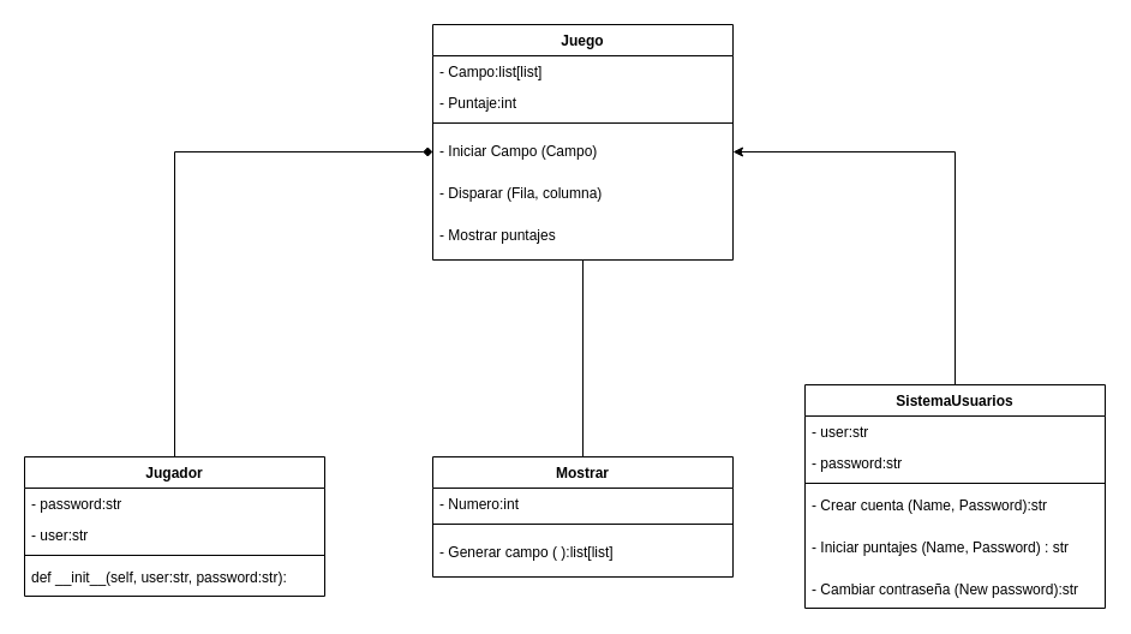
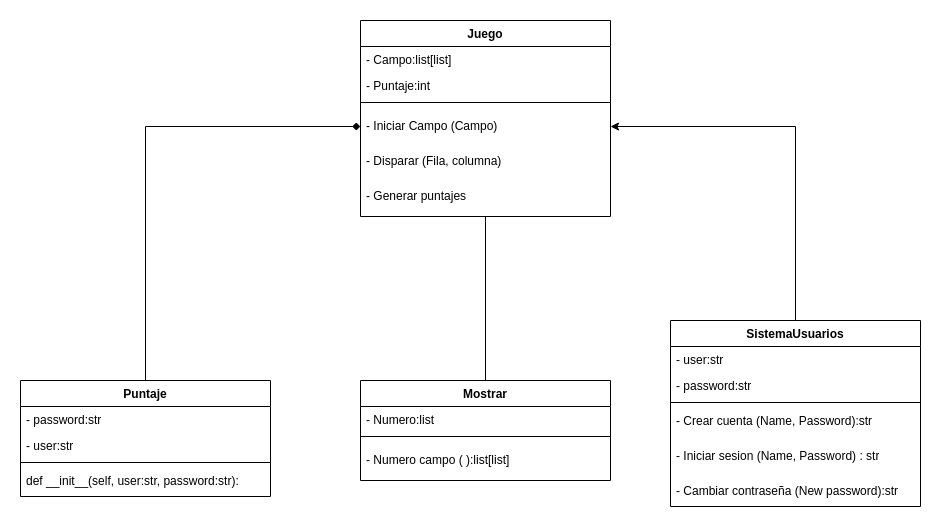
  <mxCell id="0" />
  <mxCell id="1" parent="0" />
  <mxCell id="2" value="" style="edgeStyle=orthogonalEdgeStyle;rounded=0;orthogonalLoop=1;jettySize=auto;html=1;endArrow=none;startFill=0;" edge="1" parent="1" source="3" target="17"><mxGeometry relative="1" as="geometry" /></mxCell>
  <mxCell id="3" value="Juego" style="swimlane;fontStyle=1;align=center;verticalAlign=top;childLayout=stackLayout;horizontal=1;startSize=26;horizontalStack=0;resizeParent=1;resizeParentMax=0;resizeLast=0;collapsible=1;marginBottom=0;whiteSpace=wrap;html=1;" parent="1" vertex="1"><mxGeometry x="360" y="20" width="250" height="196" as="geometry"><mxRectangle x="50" y="220" width="80" height="30" as="alternateBounds" /></mxGeometry></mxCell>
  <mxCell id="4" value="- Campo:list[list]" style="text;strokeColor=none;fillColor=none;align=left;verticalAlign=top;spacingLeft=4;spacingRight=4;overflow=hidden;rotatable=0;points=[[0,0.5],[1,0.5]];portConstraint=eastwest;whiteSpace=wrap;html=1;" parent="3" vertex="1"><mxGeometry y="26" width="250" height="26" as="geometry" /></mxCell>
  <mxCell id="5" value="- Puntaje:int" style="text;strokeColor=none;fillColor=none;align=left;verticalAlign=top;spacingLeft=4;spacingRight=4;overflow=hidden;rotatable=0;points=[[0,0.5],[1,0.5]];portConstraint=eastwest;whiteSpace=wrap;html=1;" parent="3" vertex="1"><mxGeometry y="52" width="250" height="26" as="geometry" /></mxCell>
  <mxCell id="6" value="" style="line;strokeWidth=1;fillColor=none;align=left;verticalAlign=middle;spacingTop=-1;spacingLeft=3;spacingRight=3;rotatable=0;labelPosition=right;points=[];portConstraint=eastwest;strokeColor=inherit;" parent="3" vertex="1"><mxGeometry y="78" width="250" height="8" as="geometry" /></mxCell>
  <mxCell id="7" value="- Iniciar Campo (Campo)" style="text;strokeColor=none;fillColor=none;align=left;verticalAlign=middle;spacingLeft=4;spacingRight=4;overflow=hidden;points=[[0,0.5],[1,0.5]];portConstraint=eastwest;rotatable=0;whiteSpace=wrap;html=1;" parent="3" vertex="1"><mxGeometry y="86" width="250" height="40" as="geometry" /></mxCell>
  <mxCell id="8" value="- Disparar (Fila, columna)" style="text;strokeColor=none;fillColor=none;align=left;verticalAlign=middle;spacingLeft=4;spacingRight=4;overflow=hidden;points=[[0,0.5],[1,0.5]];portConstraint=eastwest;rotatable=0;whiteSpace=wrap;html=1;" parent="3" vertex="1"><mxGeometry y="126" width="250" height="30" as="geometry" /></mxCell>
- <mxCell id="9" value="- Mostrar puntajes" style="text;strokeColor=none;fillColor=none;align=left;verticalAlign=middle;spacingLeft=4;spacingRight=4;overflow=hidden;points=[[0,0.5],[1,0.5]];portConstraint=eastwest;rotatable=0;whiteSpace=wrap;html=1;" parent="3" vertex="1"><mxGeometry y="156" width="250" height="40" as="geometry" /></mxCell>
+ <mxCell id="9" value="- Generar puntajes" style="text;strokeColor=none;fillColor=none;align=left;verticalAlign=middle;spacingLeft=4;spacingRight=4;overflow=hidden;points=[[0,0.5],[1,0.5]];portConstraint=eastwest;rotatable=0;whiteSpace=wrap;html=1;" parent="3" vertex="1"><mxGeometry y="156" width="250" height="40" as="geometry" /></mxCell>
  <mxCell id="10" value="SistemaUsuarios" style="swimlane;fontStyle=1;align=center;verticalAlign=top;childLayout=stackLayout;horizontal=1;startSize=26;horizontalStack=0;resizeParent=1;resizeParentMax=0;resizeLast=0;collapsible=1;marginBottom=0;whiteSpace=wrap;html=1;" vertex="1" parent="1"><mxGeometry x="670" y="320" width="250" height="186" as="geometry"><mxRectangle x="50" y="220" width="80" height="30" as="alternateBounds" /></mxGeometry></mxCell>
  <mxCell id="11" value="- user:str" style="text;strokeColor=none;fillColor=none;align=left;verticalAlign=top;spacingLeft=4;spacingRight=4;overflow=hidden;rotatable=0;points=[[0,0.5],[1,0.5]];portConstraint=eastwest;whiteSpace=wrap;html=1;" vertex="1" parent="10"><mxGeometry y="26" width="250" height="26" as="geometry" /></mxCell>
  <mxCell id="12" value="- password:str" style="text;strokeColor=none;fillColor=none;align=left;verticalAlign=top;spacingLeft=4;spacingRight=4;overflow=hidden;rotatable=0;points=[[0,0.5],[1,0.5]];portConstraint=eastwest;whiteSpace=wrap;html=1;" parent="10" vertex="1"><mxGeometry y="52" width="250" height="26" as="geometry" /></mxCell>
  <mxCell id="13" value="" style="line;strokeWidth=1;fillColor=none;align=left;verticalAlign=middle;spacingTop=-1;spacingLeft=3;spacingRight=3;rotatable=0;labelPosition=right;points=[];portConstraint=eastwest;strokeColor=inherit;" vertex="1" parent="10"><mxGeometry y="78" width="250" height="8" as="geometry" /></mxCell>
  <mxCell id="14" value="- Crear cuenta (Name, Password):str" style="text;strokeColor=none;fillColor=none;align=left;verticalAlign=middle;spacingLeft=4;spacingRight=4;overflow=hidden;points=[[0,0.5],[1,0.5]];portConstraint=eastwest;rotatable=0;whiteSpace=wrap;html=1;" parent="10" vertex="1"><mxGeometry y="86" width="250" height="30" as="geometry" /></mxCell>
- <mxCell id="15" value="- Iniciar puntajes (Name, Password) : str" style="text;strokeColor=none;fillColor=none;align=left;verticalAlign=middle;spacingLeft=4;spacingRight=4;overflow=hidden;points=[[0,0.5],[1,0.5]];portConstraint=eastwest;rotatable=0;whiteSpace=wrap;html=1;" parent="10" vertex="1"><mxGeometry y="116" width="250" height="40" as="geometry" /></mxCell>
+ <mxCell id="15" value="- Iniciar sesion (Name, Password) : str" style="text;strokeColor=none;fillColor=none;align=left;verticalAlign=middle;spacingLeft=4;spacingRight=4;overflow=hidden;points=[[0,0.5],[1,0.5]];portConstraint=eastwest;rotatable=0;whiteSpace=wrap;html=1;" parent="10" vertex="1"><mxGeometry y="116" width="250" height="40" as="geometry" /></mxCell>
  <mxCell id="16" value="- Cambiar contraseña (New password):str" style="text;strokeColor=none;fillColor=none;align=left;verticalAlign=middle;spacingLeft=4;spacingRight=4;overflow=hidden;points=[[0,0.5],[1,0.5]];portConstraint=eastwest;rotatable=0;whiteSpace=wrap;html=1;" parent="10" vertex="1"><mxGeometry y="156" width="250" height="30" as="geometry" /></mxCell>
  <mxCell id="17" value="Mostrar" style="swimlane;fontStyle=1;align=center;verticalAlign=top;childLayout=stackLayout;horizontal=1;startSize=26;horizontalStack=0;resizeParent=1;resizeParentMax=0;resizeLast=0;collapsible=1;marginBottom=0;whiteSpace=wrap;html=1;" vertex="1" parent="1"><mxGeometry x="360" y="380" width="250" height="100" as="geometry"><mxRectangle x="50" y="220" width="80" height="30" as="alternateBounds" /></mxGeometry></mxCell>
- <mxCell id="18" value="- Numero:int" style="text;strokeColor=none;fillColor=none;align=left;verticalAlign=top;spacingLeft=4;spacingRight=4;overflow=hidden;rotatable=0;points=[[0,0.5],[1,0.5]];portConstraint=eastwest;whiteSpace=wrap;html=1;" parent="17" vertex="1"><mxGeometry y="26" width="250" height="26" as="geometry" /></mxCell>
+ <mxCell id="18" value="- Numero:list" style="text;strokeColor=none;fillColor=none;align=left;verticalAlign=top;spacingLeft=4;spacingRight=4;overflow=hidden;rotatable=0;points=[[0,0.5],[1,0.5]];portConstraint=eastwest;whiteSpace=wrap;html=1;" parent="17" vertex="1"><mxGeometry y="26" width="250" height="26" as="geometry" /></mxCell>
  <mxCell id="19" value="" style="line;strokeWidth=1;fillColor=none;align=left;verticalAlign=middle;spacingTop=-1;spacingLeft=3;spacingRight=3;rotatable=0;labelPosition=right;points=[];portConstraint=eastwest;strokeColor=inherit;" vertex="1" parent="17"><mxGeometry y="52" width="250" height="8" as="geometry" /></mxCell>
- <mxCell id="20" value="- Generar campo ( ):list[list]" style="text;strokeColor=none;fillColor=none;align=left;verticalAlign=middle;spacingLeft=4;spacingRight=4;overflow=hidden;points=[[0,0.5],[1,0.5]];portConstraint=eastwest;rotatable=0;whiteSpace=wrap;html=1;" parent="17" vertex="1"><mxGeometry y="60" width="250" height="40" as="geometry" /></mxCell>
- <mxCell id="21" value="Jugador" style="swimlane;fontStyle=1;align=center;verticalAlign=top;childLayout=stackLayout;horizontal=1;startSize=26;horizontalStack=0;resizeParent=1;resizeParentMax=0;resizeLast=0;collapsible=1;marginBottom=0;whiteSpace=wrap;html=1;" vertex="1" parent="1"><mxGeometry x="20" y="380" width="250" height="116" as="geometry"><mxRectangle x="50" y="220" width="80" height="30" as="alternateBounds" /></mxGeometry></mxCell>
+ <mxCell id="20" value="- Numero campo ( ):list[list]" style="text;strokeColor=none;fillColor=none;align=left;verticalAlign=middle;spacingLeft=4;spacingRight=4;overflow=hidden;points=[[0,0.5],[1,0.5]];portConstraint=eastwest;rotatable=0;whiteSpace=wrap;html=1;" parent="17" vertex="1"><mxGeometry y="60" width="250" height="40" as="geometry" /></mxCell>
+ <mxCell id="21" value="Puntaje" style="swimlane;fontStyle=1;align=center;verticalAlign=top;childLayout=stackLayout;horizontal=1;startSize=26;horizontalStack=0;resizeParent=1;resizeParentMax=0;resizeLast=0;collapsible=1;marginBottom=0;whiteSpace=wrap;html=1;" vertex="1" parent="1"><mxGeometry x="20" y="380" width="250" height="116" as="geometry"><mxRectangle x="50" y="220" width="80" height="30" as="alternateBounds" /></mxGeometry></mxCell>
  <mxCell id="22" value="- password:str" style="text;strokeColor=none;fillColor=none;align=left;verticalAlign=top;spacingLeft=4;spacingRight=4;overflow=hidden;rotatable=0;points=[[0,0.5],[1,0.5]];portConstraint=eastwest;whiteSpace=wrap;html=1;" parent="21" vertex="1"><mxGeometry y="26" width="250" height="26" as="geometry" /></mxCell>
  <mxCell id="23" value="- user:str" style="text;strokeColor=none;fillColor=none;align=left;verticalAlign=top;spacingLeft=4;spacingRight=4;overflow=hidden;rotatable=0;points=[[0,0.5],[1,0.5]];portConstraint=eastwest;whiteSpace=wrap;html=1;" parent="21" vertex="1"><mxGeometry y="52" width="250" height="26" as="geometry" /></mxCell>
  <mxCell id="24" value="" style="line;strokeWidth=1;fillColor=none;align=left;verticalAlign=middle;spacingTop=-1;spacingLeft=3;spacingRight=3;rotatable=0;labelPosition=right;points=[];portConstraint=eastwest;strokeColor=inherit;" vertex="1" parent="21"><mxGeometry y="78" width="250" height="8" as="geometry" /></mxCell>
  <mxCell id="25" value="def __init__(self, user:str, password:str):" style="text;strokeColor=none;fillColor=none;align=left;verticalAlign=middle;spacingLeft=4;spacingRight=4;overflow=hidden;points=[[0,0.5],[1,0.5]];portConstraint=eastwest;rotatable=0;whiteSpace=wrap;html=1;" parent="21" vertex="1"><mxGeometry y="86" width="250" height="30" as="geometry" /></mxCell>
  <mxCell id="26" value="" style="endArrow=classic;html=1;rounded=0;exitX=0.5;exitY=0;exitDx=0;exitDy=0;entryX=1;entryY=0.5;entryDx=0;entryDy=0;edgeStyle=orthogonalEdgeStyle;" edge="1" parent="1" source="10" target="7"><mxGeometry width="50" height="50" relative="1" as="geometry"><mxPoint x="680" y="180" as="sourcePoint" /><mxPoint x="730" y="130" as="targetPoint" /></mxGeometry></mxCell>
  <mxCell id="27" value="" style="endArrow=diamond;html=1;rounded=0;entryX=0;entryY=0.5;entryDx=0;entryDy=0;exitX=0.5;exitY=0;exitDx=0;exitDy=0;edgeStyle=orthogonalEdgeStyle;" edge="1" parent="1" source="21" target="7"><mxGeometry width="50" height="50" relative="1" as="geometry"><mxPoint x="140" y="380" as="sourcePoint" /><mxPoint x="190" y="330" as="targetPoint" /></mxGeometry></mxCell>
